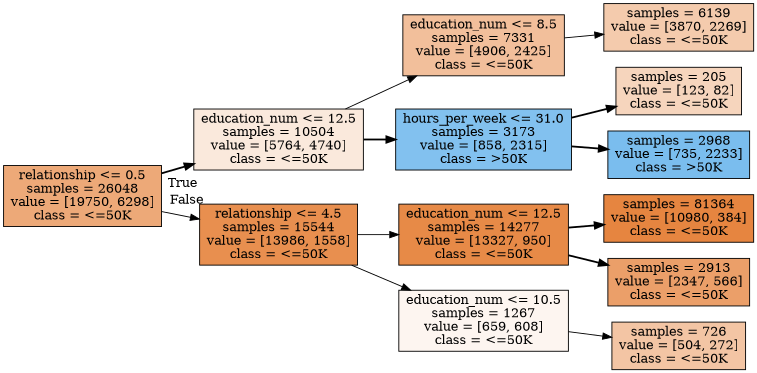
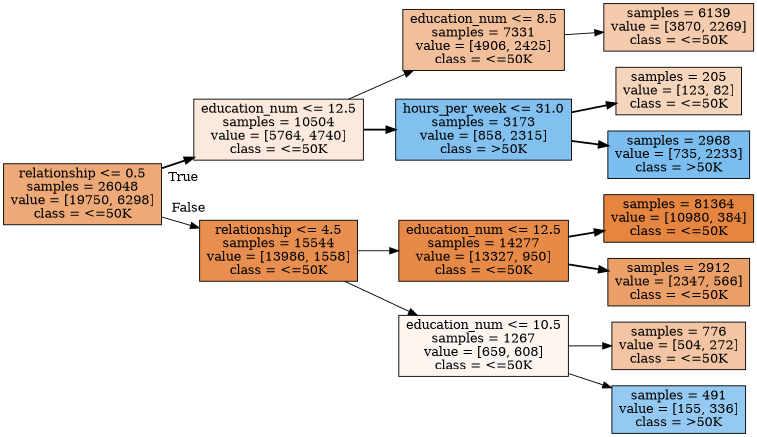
  digraph {
    rankdir=LR
    node [color=black shape=box style=filled]
    edge [style=solid]
    n1 [fillcolor="#eda978" label="relationship <= 0.5\nsamples = 26048\nvalue = [19750, 6298]\nclass = <=50K"]
    n2 [fillcolor="#fae9dc" label="education_num <= 12.5\nsamples = 10504\nvalue = [5764, 4740]\nclass = <=50K"]
    n3 [fillcolor="#e88f4f" label="relationship <= 4.5\nsamples = 15544\nvalue = [13986, 1558]\nclass = <=50K"]
    n4 [fillcolor="#f2bf9b" label="education_num <= 8.5\nsamples = 7331\nvalue = [4906, 2425]\nclass = <=50K"]
    n5 [fillcolor="#82c1ef" label="hours_per_week <= 31.0\nsamples = 3173\nvalue = [858, 2315]\nclass = >50K"]
    n6 [fillcolor="#e78a47" label="education_num <= 12.5\nsamples = 14277\nvalue = [13327, 950]\nclass = <=50K"]
    n7 [fillcolor="#fdf5f0" label="education_num <= 10.5\nsamples = 1267\nvalue = [659, 608]\nclass = <=50K"]
    n8 [fillcolor="#f4cbad" label="samples = 6139\nvalue = [3870, 2269]\nclass = <=50K"]
    n9 [fillcolor="#f6d5bd" label="samples = 205\nvalue = [123, 82]\nclass = <=50K"]
    n10 [fillcolor="#7abdee" label="samples = 2968\nvalue = [735, 2233]\nclass = >50K"]
    n11 [fillcolor="#e68540" label="samples = 81364\nvalue = [10980, 384]\nclass = <=50K"]
-   n12 [fillcolor="#eb9f69" label="samples = 2913\nvalue = [2347, 566]\nclass = <=50K"]
-   n13 [fillcolor="#f3c5a4" label="samples = 726\nvalue = [504, 272]\nclass = <=50K"]
+   n12 [fillcolor="#eb9f69" label="samples = 2912\nvalue = [2347, 566]\nclass = <=50K"]
+   n13 [fillcolor="#f3c5a4" label="samples = 776\nvalue = [504, 272]\nclass = <=50K"]
+   n14 [fillcolor="#94caf1" label="samples = 491\nvalue = [155, 336]\nclass = >50K"]
    n1 -> n2 [headlabel=True labelangle=45 labeldistance=2.5 style=bold]
    n1 -> n3 [headlabel=False labelangle=-45 labeldistance=2.5]
    n2 -> n4
    n2 -> n5 [style=bold]
    n3 -> n6
    n3 -> n7
    n4 -> n8
    n5 -> n9 [style=bold]
    n5 -> n10 [style=bold]
    n6 -> n11 [style=bold]
    n6 -> n12 [style=bold]
    n7 -> n13
+   n7 -> n14
  }
